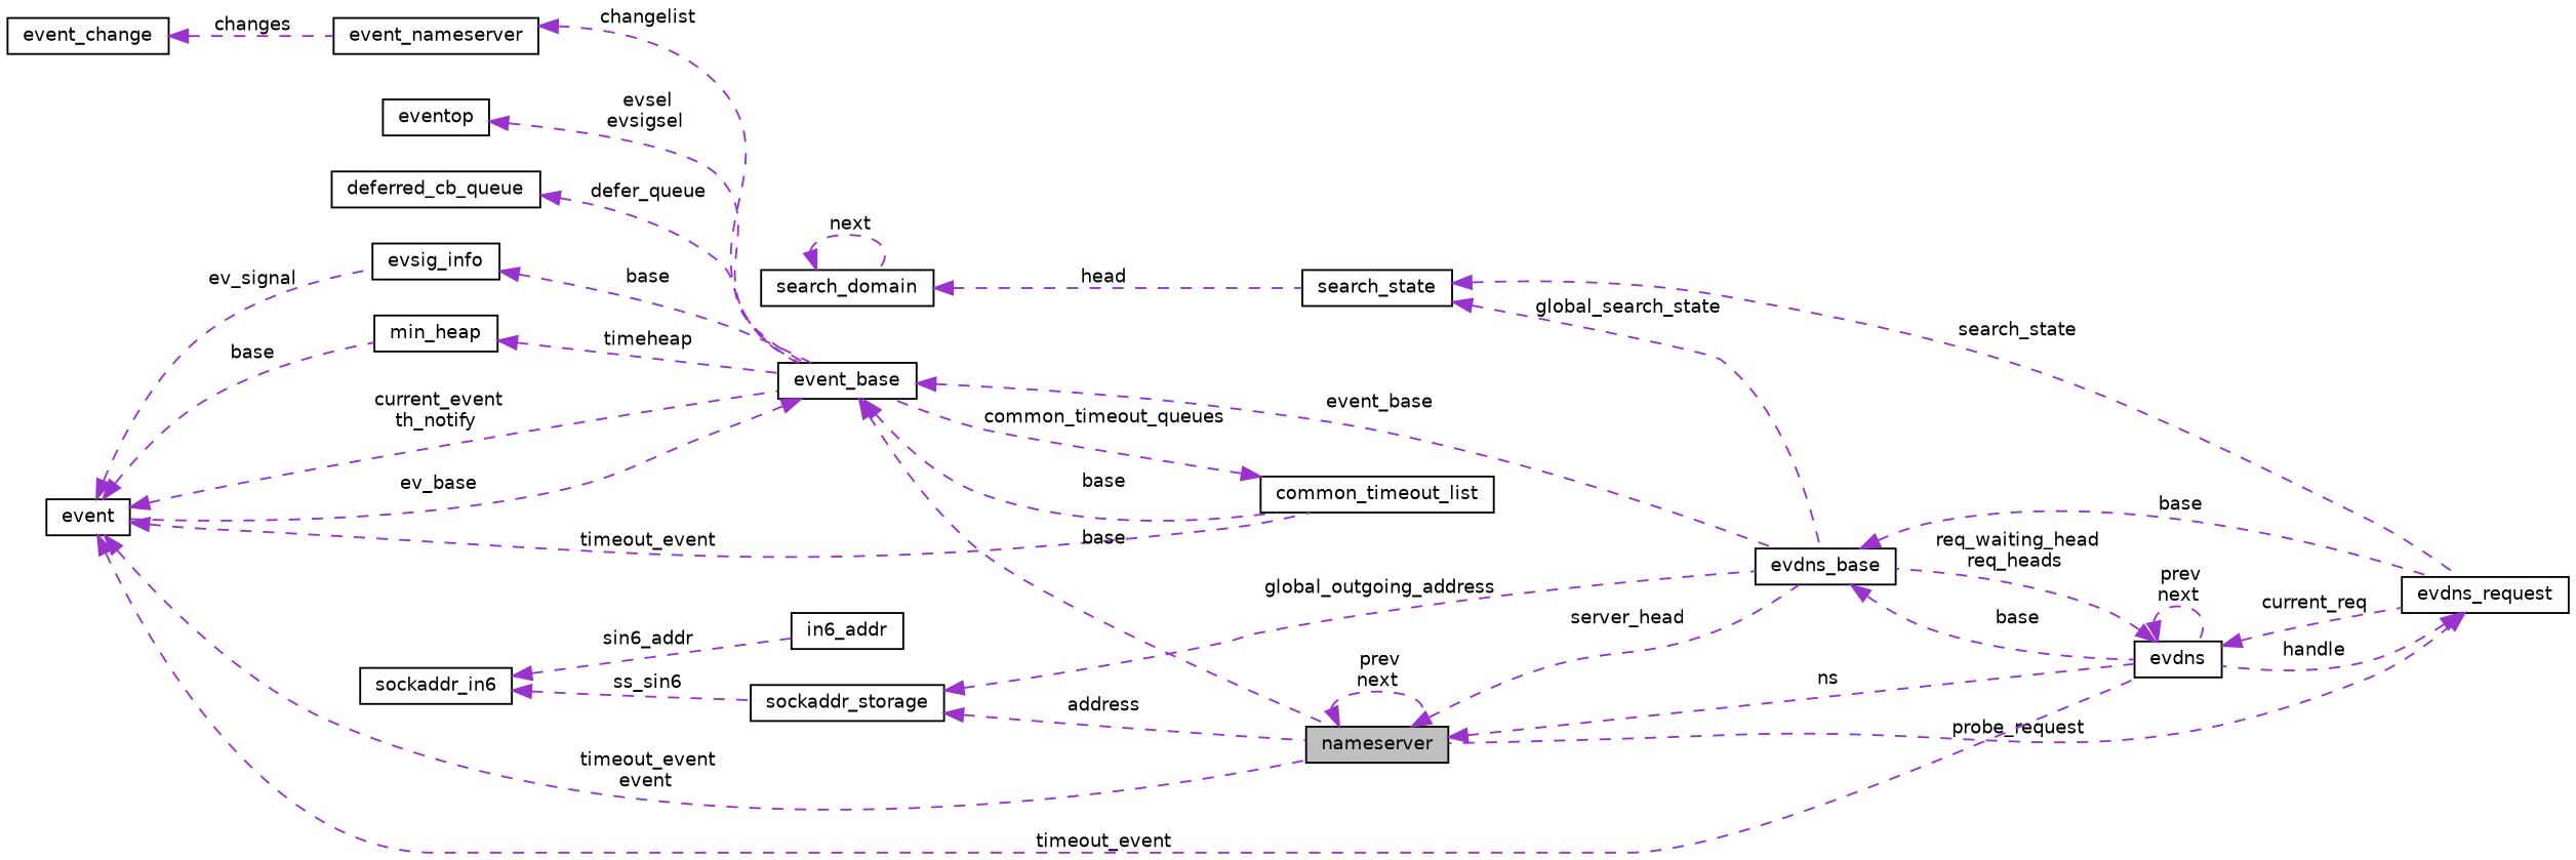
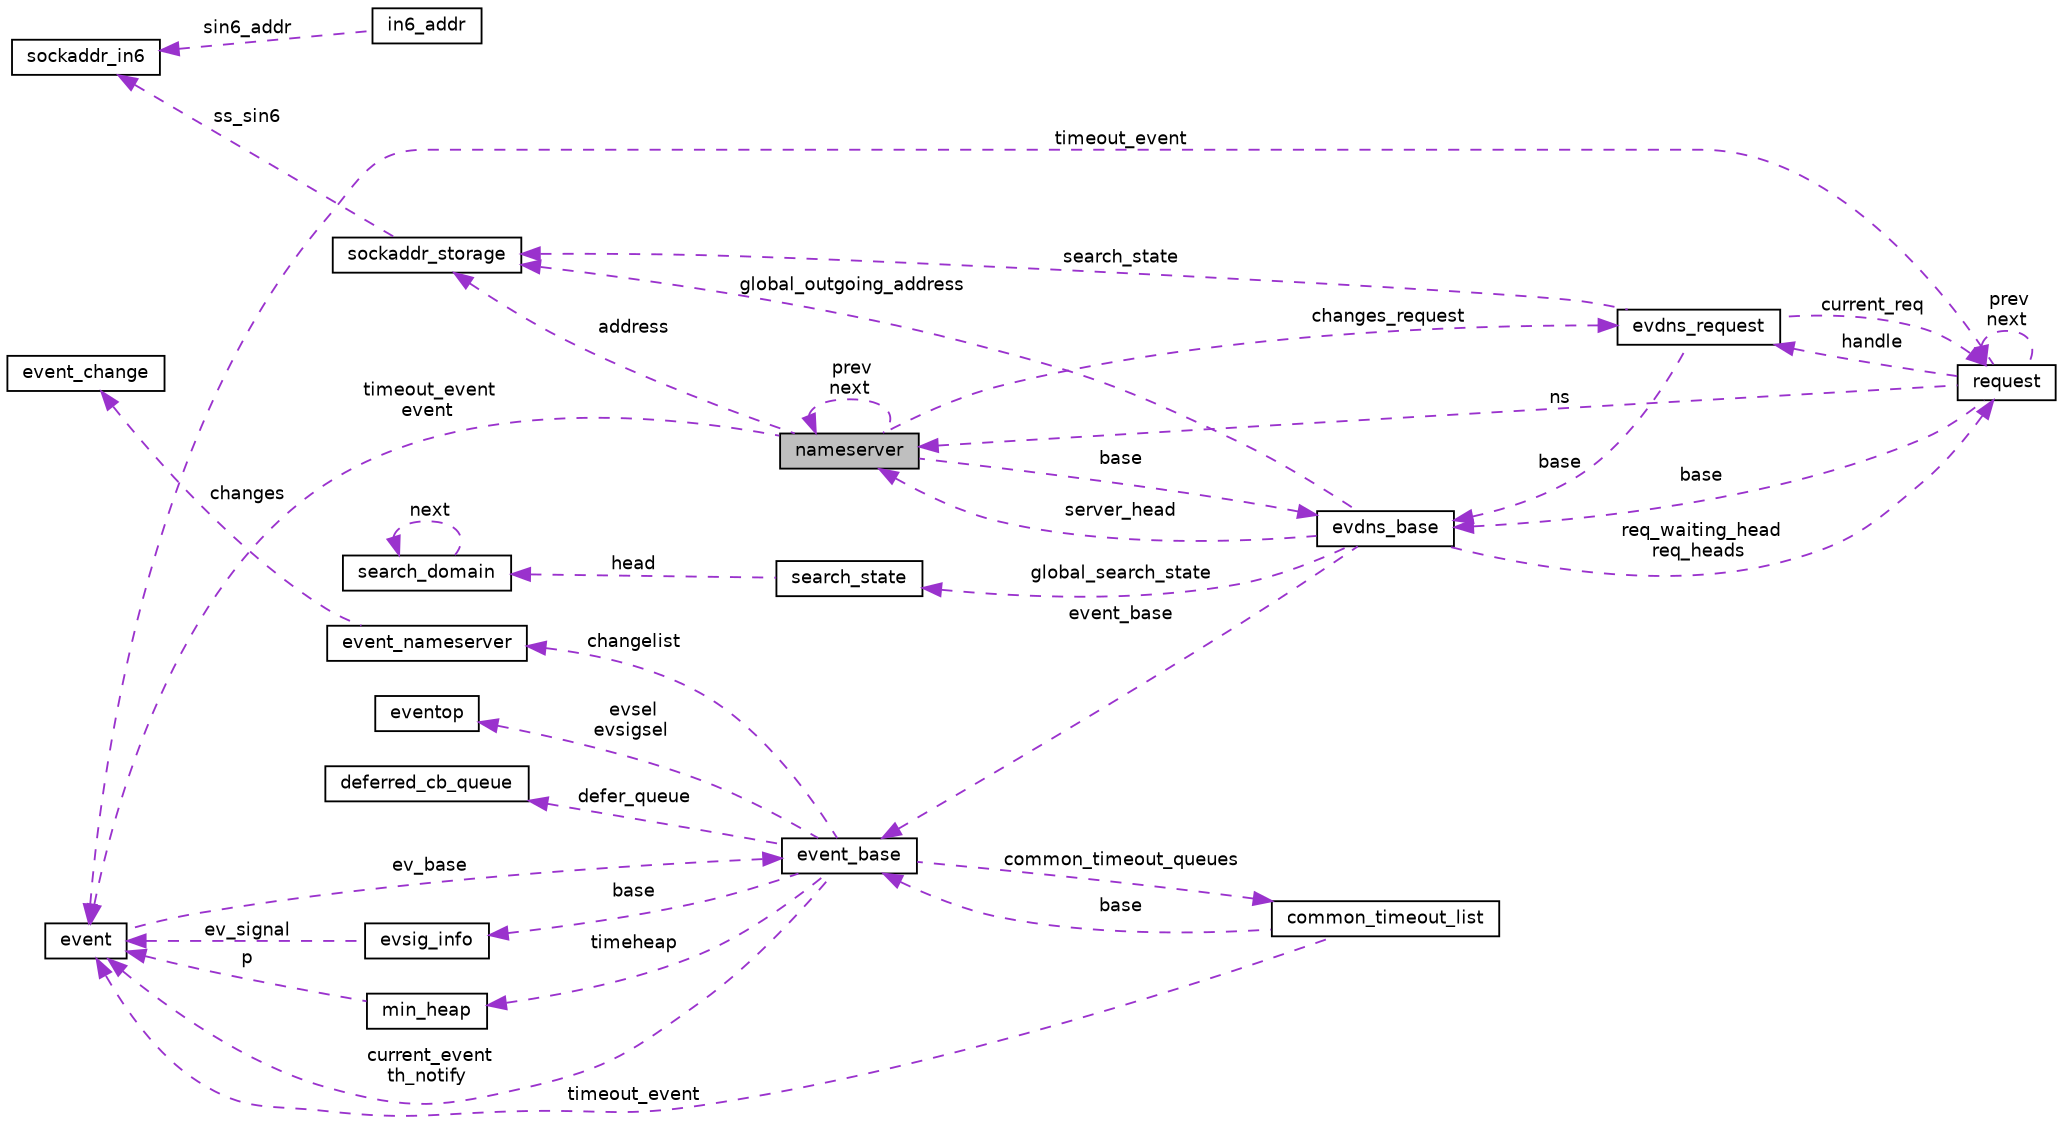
  digraph {
    rankdir=LR
    node [color=black fillcolor=white fontname=Helvetica fontsize=10 shape=record style=filled]
    edge [color=darkorchid3 dir=back fontname=Helvetica fontsize=10 labelfontname=Helvetica labelfontsize=10 style=dashed]
    n1 [fillcolor=grey75 fontcolor=black height=0.2 label=nameserver width=0.4]
    n2 [height=0.2 label=evdns_base width=0.4]
-   n3 [height=0.2 label=evdns width=0.4]
+   n3 [height=0.2 label=request width=0.4]
    n4 [height=0.2 label=evdns_request width=0.4]
    n5 [height=0.2 label=sockaddr_storage width=0.4]
    n6 [height=0.2 label=sockaddr_in6 width=0.4]
    n7 [height=0.2 label=in6_addr width=0.4]
    n8 [height=0.2 label=event width=0.4]
    n9 [height=0.2 label=event_base width=0.4]
    n10 [height=0.2 label=evsig_info width=0.4]
    n11 [height=0.2 label=min_heap width=0.4]
    n12 [height=0.2 label=common_timeout_list width=0.4]
    n13 [height=0.2 label=eventop width=0.4]
    n14 [height=0.2 label=deferred_cb_queue width=0.4]
    n15 [height=0.2 label=event_nameserver width=0.4]
    n16 [height=0.2 label=event_change width=0.4]
    n17 [height=0.2 label=search_state width=0.4]
    n18 [height=0.2 label=search_domain width=0.4]
    n1 -> n1 [label=" prev\nnext"]
    n1 -> n2 [label=" server_head"]
    n1 -> n3 [label=" ns"]
-   n9 -> n1 [label=" base"]
+   n2 -> n1 [label=" base"]
    n2 -> n3 [label=" base"]
    n2 -> n4 [label=" base"]
    n3 -> n2 [label=" req_waiting_head\nreq_heads"]
    n3 -> n3 [label=" prev\nnext"]
    n3 -> n4 [label=" current_req"]
-   n4 -> n1 [label=" probe_request"]
+   n4 -> n1 [label=" changes_request"]
    n4 -> n3 [label=" handle"]
    n5 -> n1 [label=" address"]
    n5 -> n2 [label=" global_outgoing_address"]
    n6 -> n5 [label=" ss_sin6"]
    n6 -> n7 [label=" sin6_addr"]
    n8 -> n1 [label=" timeout_event\nevent"]
    n8 -> n3 [label=" timeout_event"]
    n8 -> n9 [label=" current_event\nth_notify"]
    n8 -> n10 [label=" ev_signal"]
-   n8 -> n11 [label=" base"]
+   n8 -> n11 [label=" p"]
    n8 -> n12 [label=" timeout_event"]
    n9 -> n2 [label=" event_base"]
    n9 -> n8 [label=" ev_base"]
    n9 -> n12 [label=" base"]
    n10 -> n9 [label=" base"]
    n11 -> n9 [label=" timeheap"]
    n12 -> n9 [label=" common_timeout_queues"]
    n13 -> n9 [label=" evsel\nevsigsel"]
    n14 -> n9 [label=" defer_queue"]
    n15 -> n9 [label=" changelist"]
    n16 -> n15 [label=" changes"]
    n17 -> n2 [label=" global_search_state"]
-   n17 -> n4 [label=" search_state"]
+   n5 -> n4 [label=" search_state"]
    n18 -> n17 [label=" head"]
    n18 -> n18 [label=" next"]
  }
